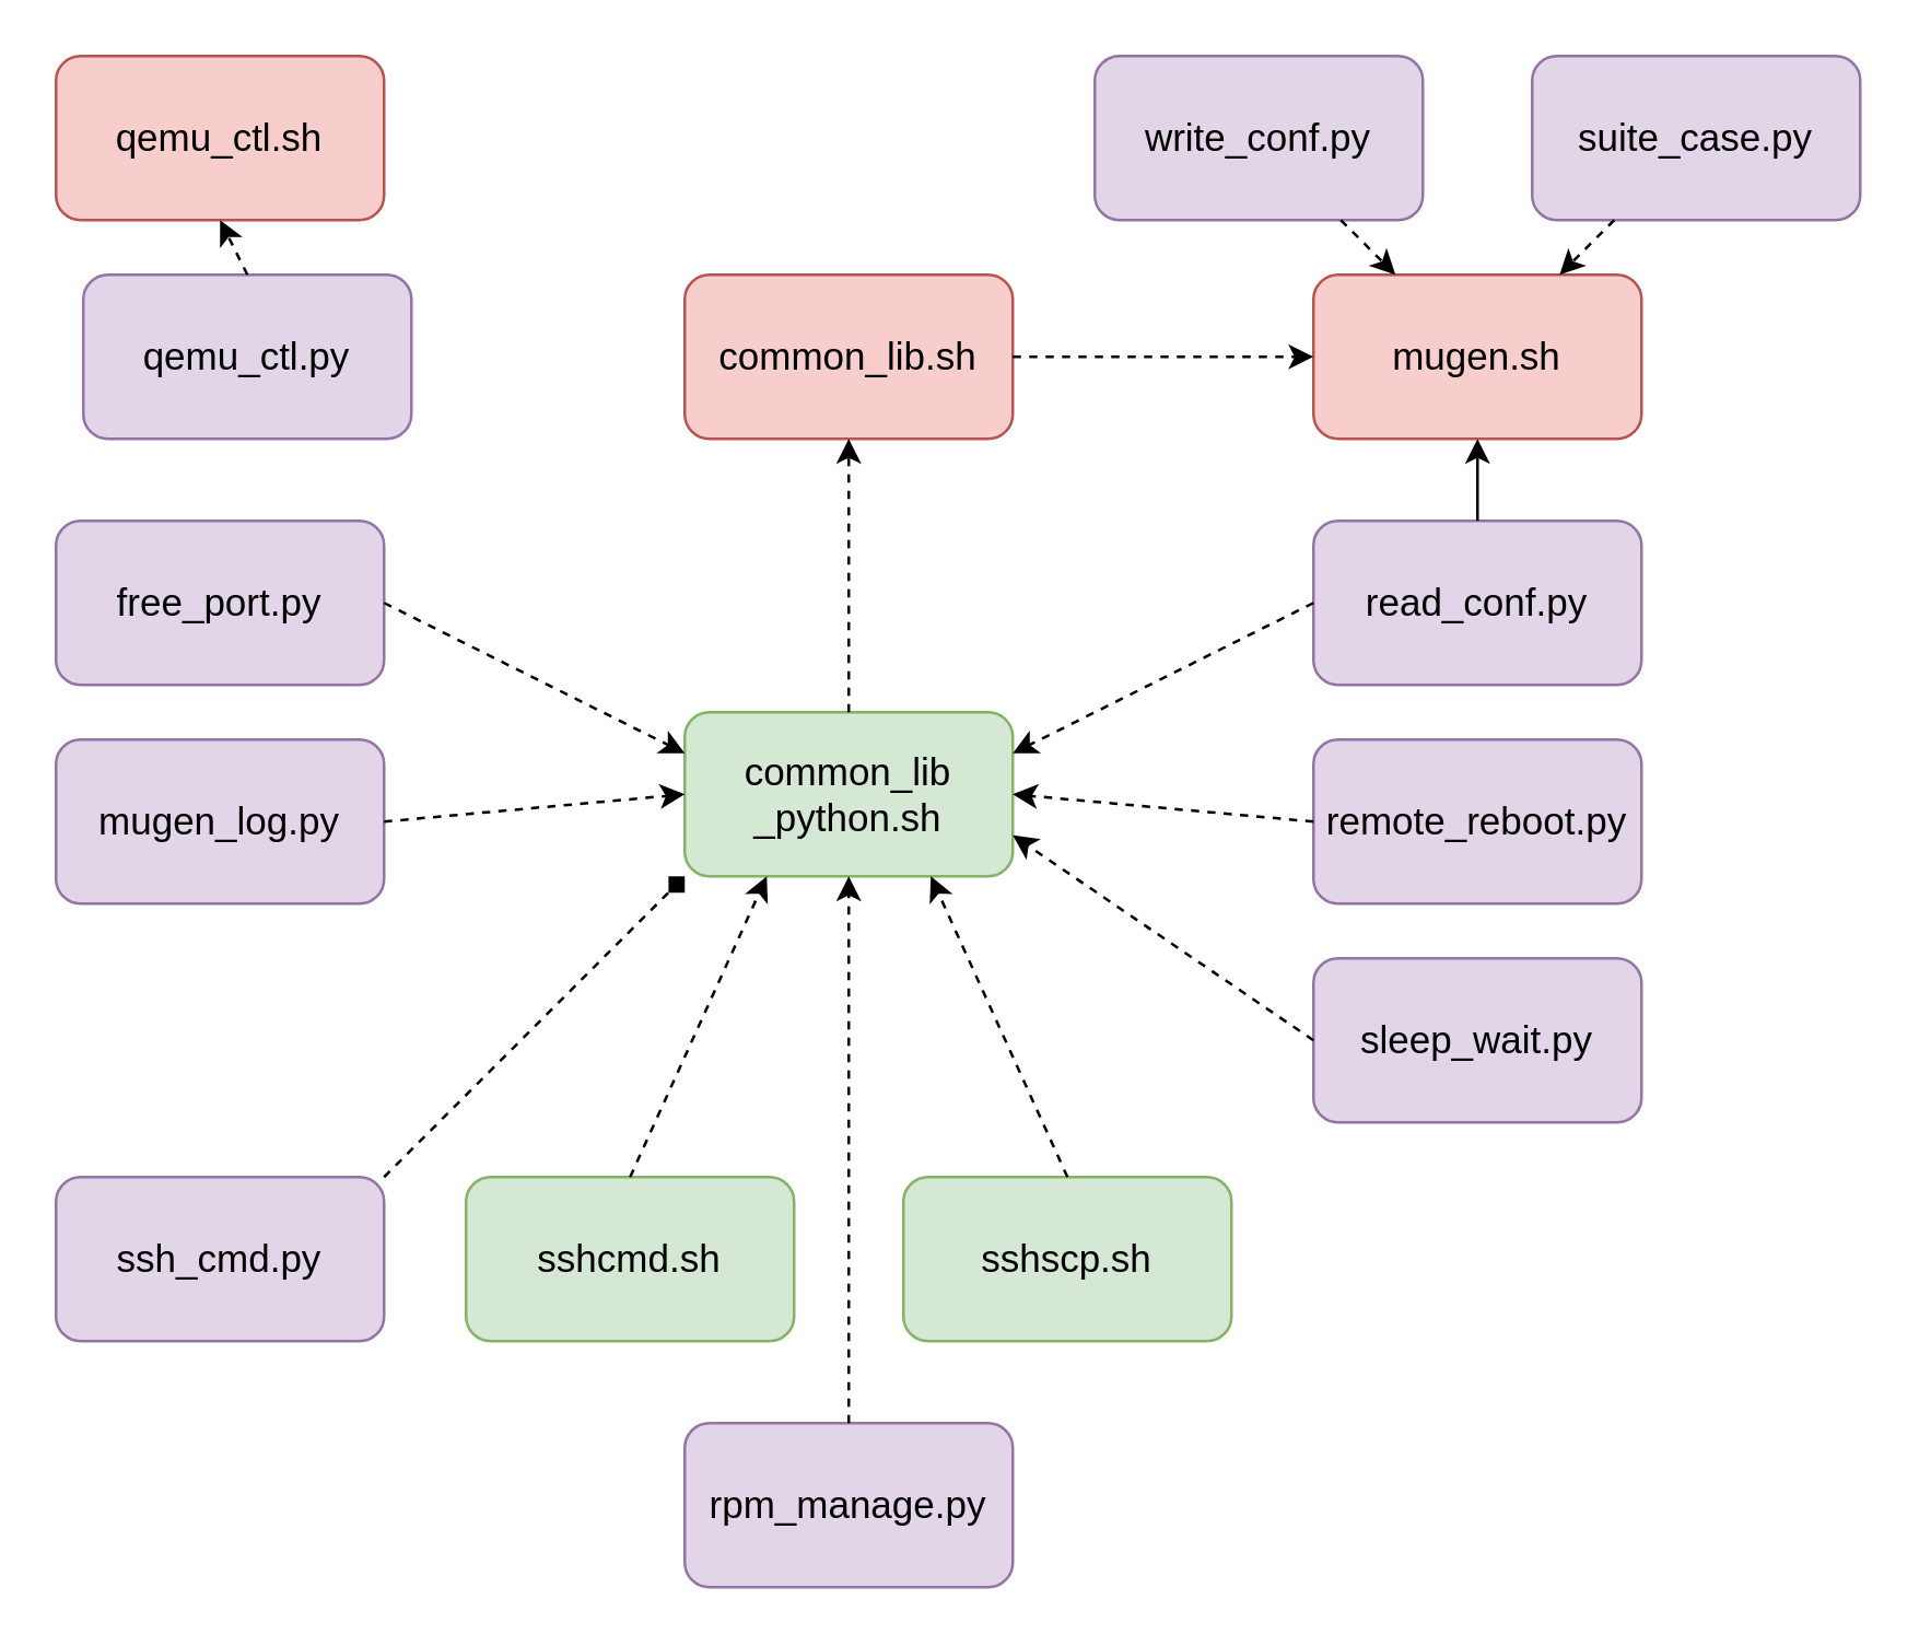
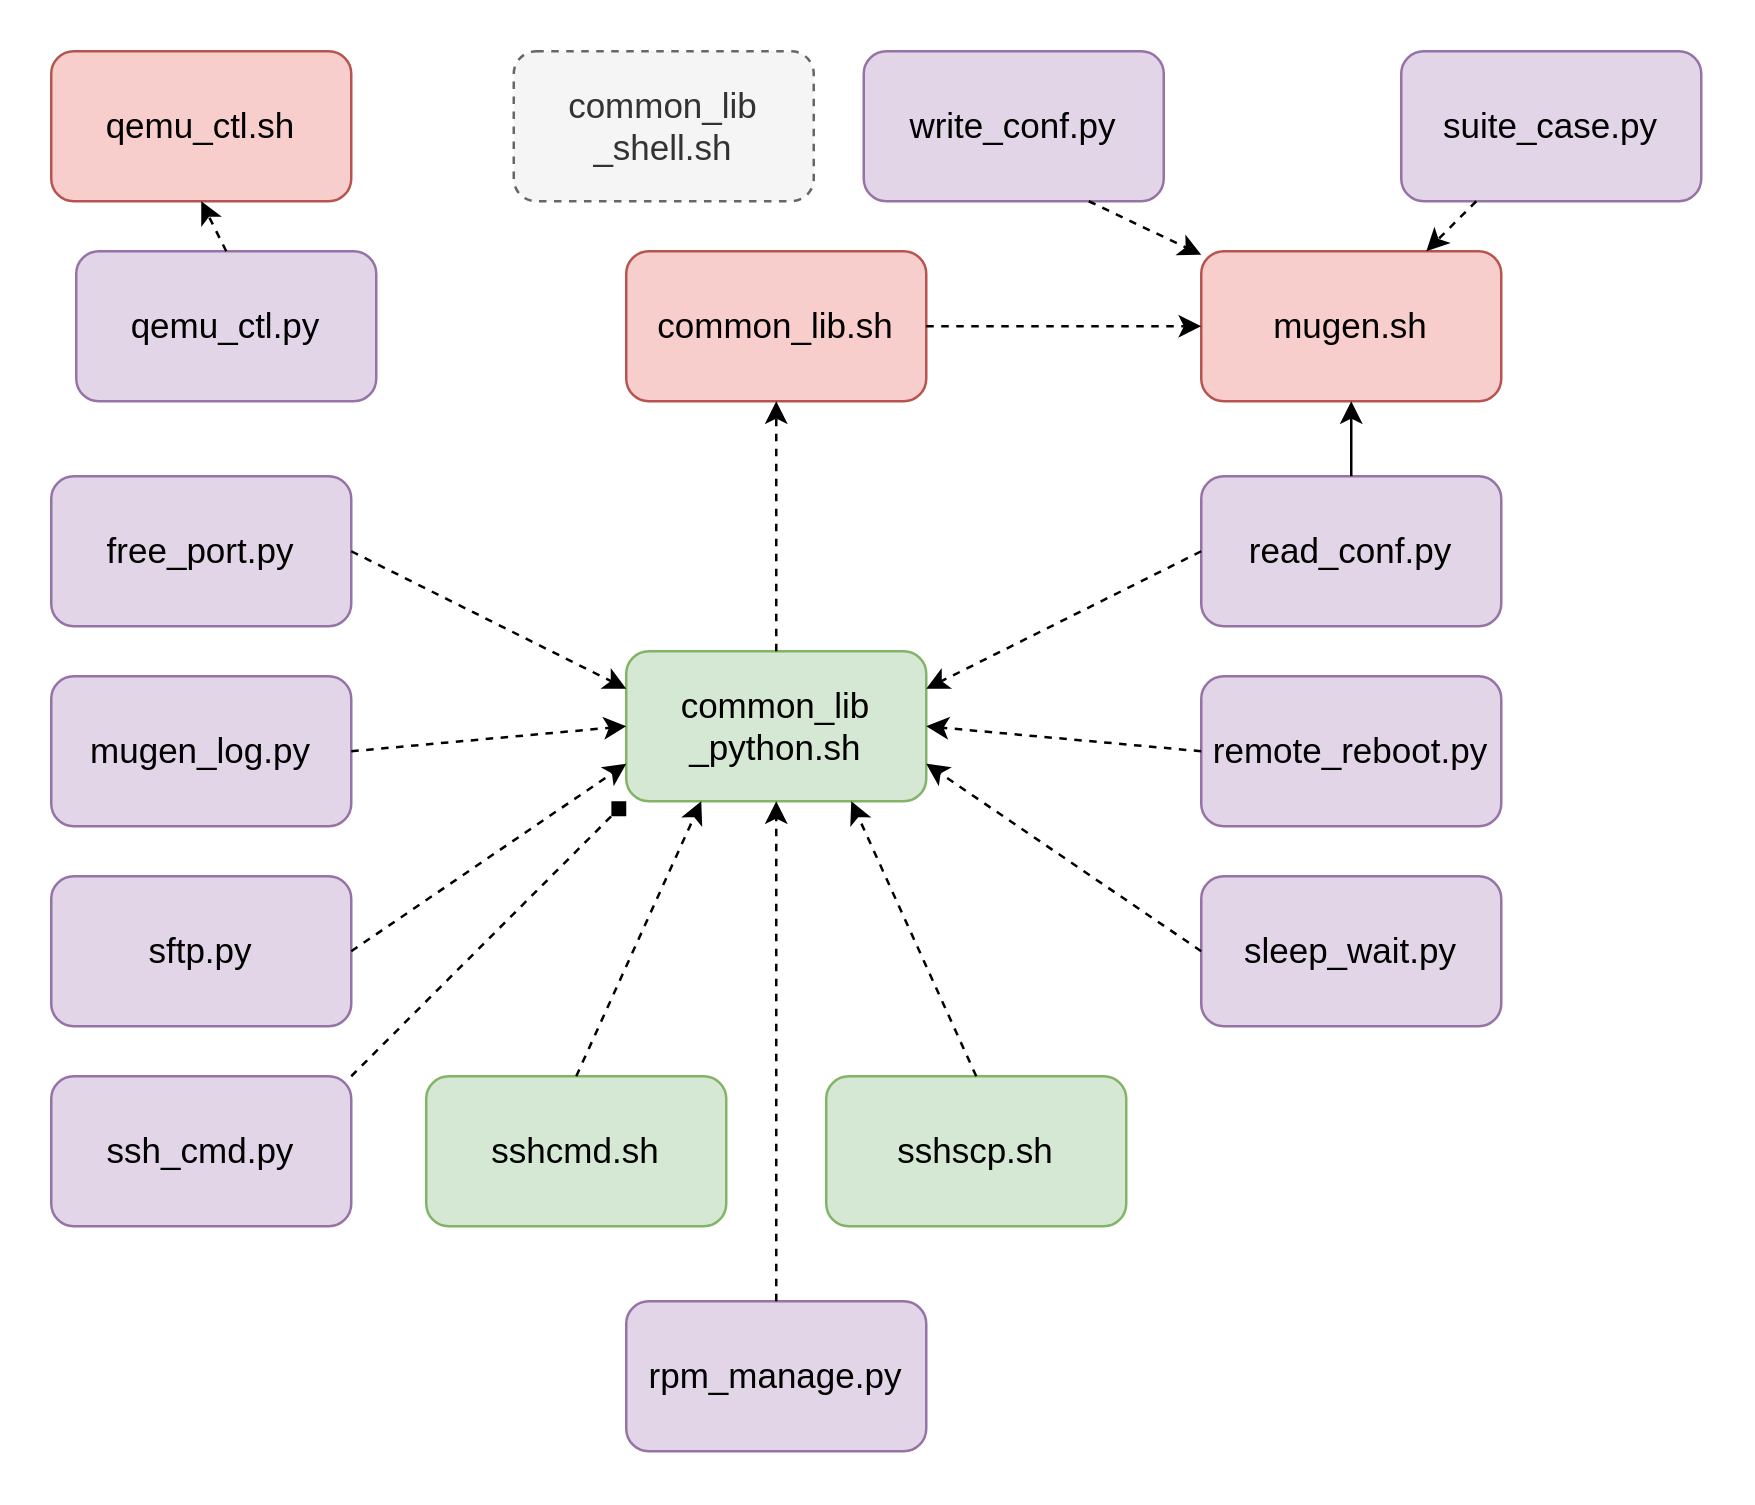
  <mxCell id="0" />
  <mxCell id="1" parent="0" />
  <mxCell id="2" value="&lt;font style=&quot;font-size: 14px;&quot;&gt;&lt;font style=&quot;font-size: 14px;&quot;&gt;common&lt;/font&gt;_lib.sh&lt;/font&gt;" style="rounded=1;whiteSpace=wrap;html=1;fillColor=#f8cecc;strokeColor=#b85450;" vertex="1" parent="1"><mxGeometry x="250" y="100" width="120" height="60" as="geometry" /></mxCell>
  <mxCell id="3" value="&lt;font style=&quot;font-size: 14px;&quot;&gt;&lt;font style=&quot;font-size: 14px;&quot;&gt;common&lt;/font&gt;_lib&lt;br&gt;_python.sh&lt;/font&gt;" style="rounded=1;whiteSpace=wrap;html=1;fillColor=#d5e8d4;strokeColor=#82b366;" vertex="1" parent="1"><mxGeometry x="250" y="260" width="120" height="60" as="geometry" /></mxCell>
+ <mxCell id="4" value="&lt;font style=&quot;font-size: 14px;&quot;&gt;&lt;font style=&quot;font-size: 14px;&quot;&gt;common&lt;/font&gt;_lib&lt;br&gt;_shell.sh&lt;/font&gt;" style="rounded=1;whiteSpace=wrap;html=1;dashed=1;fillColor=#f5f5f5;strokeColor=#666666;fontColor=#333333;" vertex="1" parent="1"><mxGeometry x="205" y="20" width="120" height="60" as="geometry" /></mxCell>
  <mxCell id="5" value="" style="endArrow=classic;html=1;rounded=0;fontSize=14;entryX=0.5;entryY=1;entryDx=0;entryDy=0;exitX=0.5;exitY=0;exitDx=0;exitDy=0;dashed=1;" edge="1" parent="1" source="3" target="2"><mxGeometry width="50" height="50" relative="1" as="geometry"><mxPoint x="100" y="290" as="sourcePoint" /><mxPoint x="150" y="240" as="targetPoint" /></mxGeometry></mxCell>
  <mxCell id="6" value="&lt;span style=&quot;font-size: 14px;&quot;&gt;free_port.py&lt;/span&gt;" style="rounded=1;whiteSpace=wrap;html=1;fillColor=#e1d5e7;strokeColor=#9673a6;" vertex="1" parent="1"><mxGeometry x="20" y="190" width="120" height="60" as="geometry" /></mxCell>
  <mxCell id="7" value="&lt;span style=&quot;font-size: 14px;&quot;&gt;mugen_log.py&lt;br&gt;&lt;/span&gt;" style="rounded=1;whiteSpace=wrap;html=1;fillColor=#e1d5e7;strokeColor=#9673a6;" vertex="1" parent="1"><mxGeometry x="20" y="270" width="120" height="60" as="geometry" /></mxCell>
  <mxCell id="8" value="&lt;span style=&quot;font-size: 14px;&quot;&gt;qemu_ctl.py&lt;br&gt;&lt;/span&gt;" style="rounded=1;whiteSpace=wrap;html=1;fillColor=#e1d5e7;strokeColor=#9673a6;" vertex="1" parent="1"><mxGeometry x="30" y="100" width="120" height="60" as="geometry" /></mxCell>
  <mxCell id="9" value="&lt;span style=&quot;font-size: 14px;&quot;&gt;rpm_manage.py&lt;br&gt;&lt;/span&gt;" style="rounded=1;whiteSpace=wrap;html=1;fillColor=#e1d5e7;strokeColor=#9673a6;" vertex="1" parent="1"><mxGeometry x="250" y="520" width="120" height="60" as="geometry" /></mxCell>
  <mxCell id="10" value="&lt;span style=&quot;font-size: 14px;&quot;&gt;remote_reboot.py&lt;br&gt;&lt;/span&gt;" style="rounded=1;whiteSpace=wrap;html=1;fillColor=#e1d5e7;strokeColor=#9673a6;" vertex="1" parent="1"><mxGeometry x="480" y="270" width="120" height="60" as="geometry" /></mxCell>
  <mxCell id="11" value="&lt;span style=&quot;font-size: 14px;&quot;&gt;read_conf.py&lt;br&gt;&lt;/span&gt;" style="rounded=1;whiteSpace=wrap;html=1;fillColor=#e1d5e7;strokeColor=#9673a6;" vertex="1" parent="1"><mxGeometry x="480" y="190" width="120" height="60" as="geometry" /></mxCell>
+ <mxCell id="12" value="&lt;span style=&quot;font-size: 14px;&quot;&gt;sftp.py&lt;br&gt;&lt;/span&gt;" style="rounded=1;whiteSpace=wrap;html=1;fillColor=#e1d5e7;strokeColor=#9673a6;" vertex="1" parent="1"><mxGeometry x="20" y="350" width="120" height="60" as="geometry" /></mxCell>
  <mxCell id="13" value="&lt;span style=&quot;font-size: 14px;&quot;&gt;sleep_wait.py&lt;br&gt;&lt;/span&gt;" style="rounded=1;whiteSpace=wrap;html=1;fillColor=#e1d5e7;strokeColor=#9673a6;" vertex="1" parent="1"><mxGeometry x="480" y="350" width="120" height="60" as="geometry" /></mxCell>
  <mxCell id="14" value="&lt;span style=&quot;font-size: 14px;&quot;&gt;ssh_cmd.py&lt;br&gt;&lt;/span&gt;" style="rounded=1;whiteSpace=wrap;html=1;fillColor=#e1d5e7;strokeColor=#9673a6;" vertex="1" parent="1"><mxGeometry x="20" y="430" width="120" height="60" as="geometry" /></mxCell>
  <mxCell id="15" value="&lt;span style=&quot;font-size: 14px;&quot;&gt;sshcmd.sh&lt;br&gt;&lt;/span&gt;" style="rounded=1;whiteSpace=wrap;html=1;fillColor=#d5e8d4;strokeColor=#82b366;" vertex="1" parent="1"><mxGeometry x="170" y="430" width="120" height="60" as="geometry" /></mxCell>
  <mxCell id="16" value="&lt;span style=&quot;font-size: 14px;&quot;&gt;sshscp.sh&lt;br&gt;&lt;/span&gt;" style="rounded=1;whiteSpace=wrap;html=1;fillColor=#d5e8d4;strokeColor=#82b366;" vertex="1" parent="1"><mxGeometry x="330" y="430" width="120" height="60" as="geometry" /></mxCell>
  <mxCell id="17" value="&lt;span style=&quot;font-size: 14px;&quot;&gt;suite_case.py&lt;br&gt;&lt;/span&gt;" style="rounded=1;whiteSpace=wrap;html=1;fillColor=#e1d5e7;strokeColor=#9673a6;" vertex="1" parent="1"><mxGeometry x="560" y="20" width="120" height="60" as="geometry" /></mxCell>
- <mxCell id="18" value="&lt;span style=&quot;font-size: 14px;&quot;&gt;write_conf.py&lt;br&gt;&lt;/span&gt;" style="rounded=1;whiteSpace=wrap;html=1;fillColor=#e1d5e7;strokeColor=#9673a6;" vertex="1" parent="1"><mxGeometry x="400" y="20" width="120" height="60" as="geometry" /></mxCell>
+ <mxCell id="18" value="&lt;span style=&quot;font-size: 14px;&quot;&gt;write_conf.py&lt;br&gt;&lt;/span&gt;" style="rounded=1;whiteSpace=wrap;html=1;fillColor=#e1d5e7;strokeColor=#9673a6;" vertex="1" parent="1"><mxGeometry x="345" y="20" width="120" height="60" as="geometry" /></mxCell>
  <mxCell id="19" value="" style="endArrow=classic;html=1;rounded=0;fontSize=14;exitX=1;exitY=0.5;exitDx=0;exitDy=0;entryX=0;entryY=0.25;entryDx=0;entryDy=0;dashed=1;" edge="1" parent="1" source="6" target="3"><mxGeometry width="50" height="50" relative="1" as="geometry"><mxPoint x="90" y="110" as="sourcePoint" /><mxPoint x="140" y="60" as="targetPoint" /></mxGeometry></mxCell>
  <mxCell id="20" value="" style="endArrow=classic;html=1;rounded=0;fontSize=14;entryX=0;entryY=0.5;entryDx=0;entryDy=0;exitX=1;exitY=0.5;exitDx=0;exitDy=0;dashed=1;" edge="1" parent="1" source="7" target="3"><mxGeometry width="50" height="50" relative="1" as="geometry"><mxPoint x="-70" y="330" as="sourcePoint" /><mxPoint x="-20" y="280" as="targetPoint" /></mxGeometry></mxCell>
+ <mxCell id="21" value="" style="endArrow=classic;html=1;rounded=0;fontSize=14;entryX=0;entryY=0.75;entryDx=0;entryDy=0;exitX=1;exitY=0.5;exitDx=0;exitDy=0;dashed=1;" edge="1" parent="1" source="12" target="3"><mxGeometry width="50" height="50" relative="1" as="geometry"><mxPoint y="340" as="sourcePoint" x="-100" /><mxPoint x="-50" y="290" as="targetPoint" /></mxGeometry></mxCell>
  <mxCell id="22" value="" style="endArrow=diamond;html=1;rounded=0;fontSize=14;exitX=1;exitY=0;exitDx=0;exitDy=0;entryX=0;entryY=1;entryDx=0;entryDy=0;dashed=1;" edge="1" parent="1" source="14" target="3"><mxGeometry width="50" height="50" relative="1" as="geometry"><mxPoint x="-120" y="390" as="sourcePoint" /><mxPoint x="-70" y="340" as="targetPoint" /></mxGeometry></mxCell>
  <mxCell id="23" value="" style="endArrow=classic;html=1;rounded=0;fontSize=14;exitX=0.5;exitY=0;exitDx=0;exitDy=0;entryX=0.25;entryY=1;entryDx=0;entryDy=0;dashed=1;" edge="1" parent="1" source="15" target="3"><mxGeometry width="50" height="50" relative="1" as="geometry"><mxPoint x="-40" y="430" as="sourcePoint" /><mxPoint x="10" y="380" as="targetPoint" /></mxGeometry></mxCell>
  <mxCell id="24" value="" style="endArrow=classic;html=1;rounded=0;fontSize=14;exitX=0.5;exitY=0;exitDx=0;exitDy=0;entryX=0.5;entryY=1;entryDx=0;entryDy=0;dashed=1;" edge="1" parent="1" source="9" target="3"><mxGeometry width="50" height="50" relative="1" as="geometry"><mxPoint x="-40" y="410" as="sourcePoint" /><mxPoint x="10" y="360" as="targetPoint" /></mxGeometry></mxCell>
  <mxCell id="25" value="" style="endArrow=classic;html=1;rounded=0;fontSize=14;exitX=0.5;exitY=0;exitDx=0;exitDy=0;entryX=0.75;entryY=1;entryDx=0;entryDy=0;dashed=1;" edge="1" parent="1" source="16" target="3"><mxGeometry width="50" height="50" relative="1" as="geometry"><mxPoint x="-60" y="400" as="sourcePoint" /><mxPoint x="-10" y="350" as="targetPoint" /></mxGeometry></mxCell>
  <mxCell id="26" value="" style="endArrow=classic;html=1;rounded=0;fontSize=14;exitX=0;exitY=0.5;exitDx=0;exitDy=0;entryX=1;entryY=0.75;entryDx=0;entryDy=0;dashed=1;" edge="1" parent="1" source="13" target="3"><mxGeometry width="50" height="50" relative="1" as="geometry"><mxPoint x="-20" y="430" as="sourcePoint" /><mxPoint x="30" y="380" as="targetPoint" /></mxGeometry></mxCell>
  <mxCell id="27" value="" style="endArrow=classic;html=1;rounded=0;fontSize=14;exitX=0;exitY=0.5;exitDx=0;exitDy=0;entryX=1;entryY=0.5;entryDx=0;entryDy=0;dashed=1;" edge="1" parent="1" source="10" target="3"><mxGeometry width="50" height="50" relative="1" as="geometry"><mxPoint x="-40" y="410" as="sourcePoint" /><mxPoint x="10" y="360" as="targetPoint" /></mxGeometry></mxCell>
  <mxCell id="28" value="" style="endArrow=classic;html=1;rounded=0;fontSize=14;exitX=0;exitY=0.5;exitDx=0;exitDy=0;entryX=1;entryY=0.25;entryDx=0;entryDy=0;dashed=1;" edge="1" parent="1" source="11" target="3"><mxGeometry width="50" height="50" relative="1" as="geometry"><mxPoint x="-20" y="360" as="sourcePoint" /><mxPoint x="30" y="310" as="targetPoint" /></mxGeometry></mxCell>
  <mxCell id="29" value="&lt;span style=&quot;font-size: 14px;&quot;&gt;mugen.sh&lt;br&gt;&lt;/span&gt;" style="rounded=1;whiteSpace=wrap;html=1;fillColor=#f8cecc;strokeColor=#b85450;" vertex="1" parent="1"><mxGeometry x="480" y="100" width="120" height="60" as="geometry" /></mxCell>
  <mxCell id="30" value="&lt;span style=&quot;font-size: 14px;&quot;&gt;qemu_ctl.sh&lt;br&gt;&lt;/span&gt;" style="rounded=1;whiteSpace=wrap;html=1;fillColor=#f8cecc;strokeColor=#b85450;" vertex="1" parent="1"><mxGeometry x="20" y="20" width="120" height="60" as="geometry" /></mxCell>
  <mxCell id="31" value="" style="endArrow=classic;html=1;rounded=0;dashed=0;fontSize=14;exitX=0.5;exitY=0;exitDx=0;exitDy=0;entryX=0.5;entryY=1;entryDx=0;entryDy=0;" edge="1" parent="1" source="11" target="29"><mxGeometry width="50" height="50" relative="1" as="geometry"><mxPoint x="630" y="210" as="sourcePoint" /><mxPoint x="680" y="160" as="targetPoint" /></mxGeometry></mxCell>
  <mxCell id="32" value="" style="endArrow=classic;html=1;rounded=0;dashed=1;fontSize=14;exitX=0.5;exitY=0;exitDx=0;exitDy=0;entryX=0.5;entryY=1;entryDx=0;entryDy=0;" edge="1" parent="1" source="8" target="30"><mxGeometry width="50" height="50" relative="1" as="geometry"><mxPoint x="240" y="70" as="sourcePoint" /><mxPoint x="290" y="20" as="targetPoint" /></mxGeometry></mxCell>
  <mxCell id="33" value="" style="endArrow=classic;html=1;rounded=0;dashed=1;fontSize=14;exitX=0.75;exitY=1;exitDx=0;exitDy=0;" edge="1" parent="1" source="18" target="29"><mxGeometry width="50" height="50" relative="1" as="geometry"><mxPoint x="650" y="230" as="sourcePoint" /><mxPoint x="700" y="180" as="targetPoint" /></mxGeometry></mxCell>
  <mxCell id="34" value="" style="endArrow=classic;html=1;rounded=0;dashed=1;fontSize=14;exitX=0.25;exitY=1;exitDx=0;exitDy=0;entryX=0.75;entryY=0;entryDx=0;entryDy=0;" edge="1" parent="1" source="17" target="29"><mxGeometry width="50" height="50" relative="1" as="geometry"><mxPoint x="620" y="230" as="sourcePoint" /><mxPoint x="670" y="180" as="targetPoint" /></mxGeometry></mxCell>
  <mxCell id="35" value="" style="endArrow=classic;html=1;rounded=0;dashed=1;fontSize=14;exitX=1;exitY=0.5;exitDx=0;exitDy=0;entryX=0;entryY=0.5;entryDx=0;entryDy=0;" edge="1" parent="1" source="2" target="29"><mxGeometry width="50" height="50" relative="1" as="geometry"><mxPoint x="640" y="200" as="sourcePoint" /><mxPoint x="690" y="150" as="targetPoint" /></mxGeometry></mxCell>
